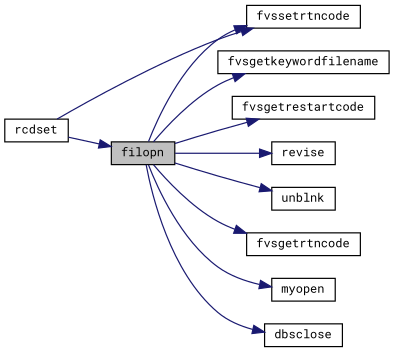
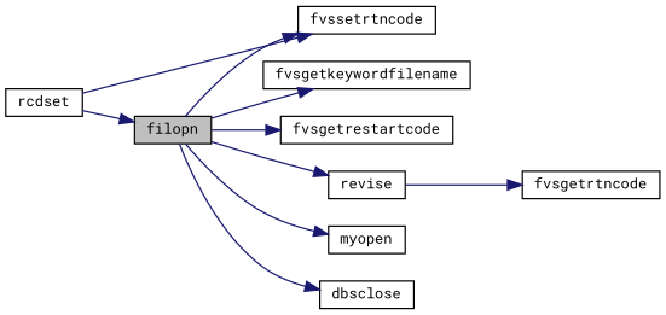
  digraph {
    fontname="Roboto Mono"
    rankdir=LR
    node [color=black fillcolor=white fontname="Roboto Mono" fontsize=10 shape=record style=filled]
    edge [color=midnightblue fontname="Roboto Mono" fontsize=10 labelfontname=Helvetica labelfontsize=10 style=solid]
    n1 [fillcolor=grey75 fontcolor=black height=0.2 label=filopn width=0.4]
    n2 [height=0.2 label=fvsgetkeywordfilename width=0.4]
    n3 [height=0.2 label=fvsgetrestartcode width=0.4]
    n4 [height=0.2 label=fvssetrtncode width=0.4]
    n5 [height=0.2 label=revise width=0.4]
-   n6 [height=0.2 label=unblnk width=0.4]
    n7 [height=0.2 label=fvsgetrtncode width=0.4]
    n8 [height=0.2 label=myopen width=0.4]
    n9 [height=0.2 label=dbsclose width=0.4]
    n10 [height=0.2 label=rcdset width=0.4]
    n1 -> n2
    n1 -> n3
    n1 -> n4
    n1 -> n5
-   n1 -> n6
-   n1 -> n7
+   n5 -> n7
    n1 -> n8
    n1 -> n9
    n10 -> n1
    n10 -> n4
  }
